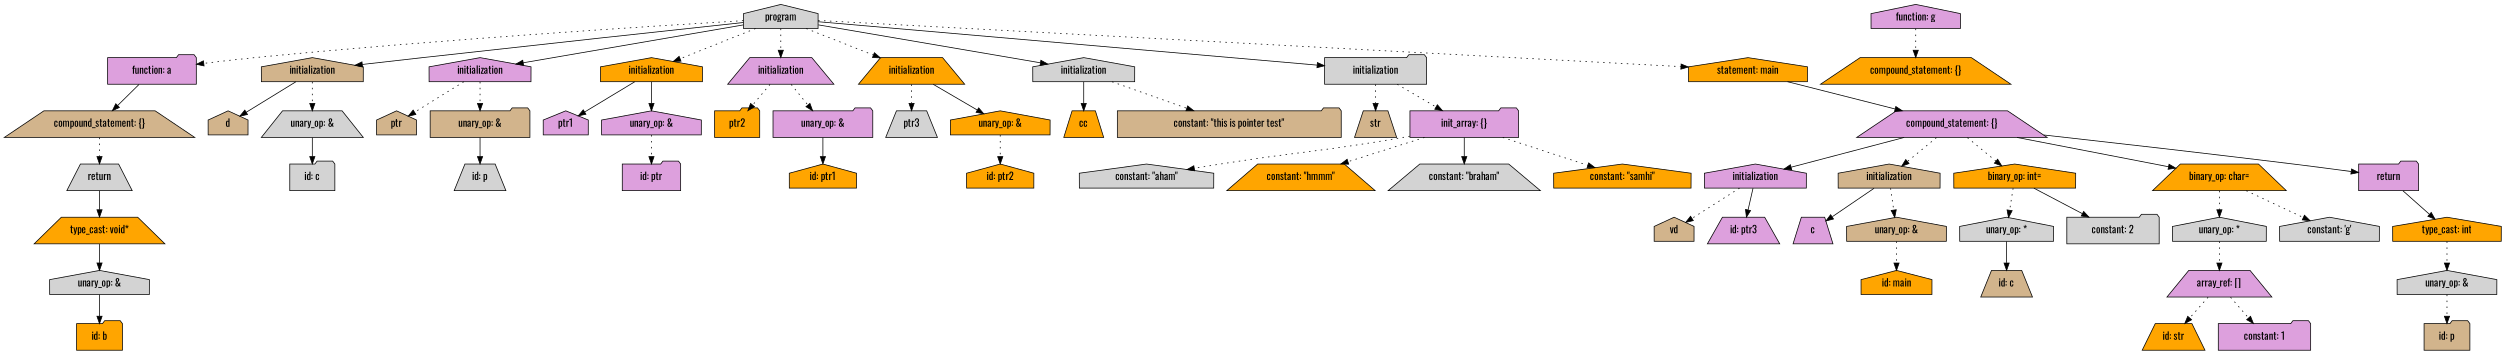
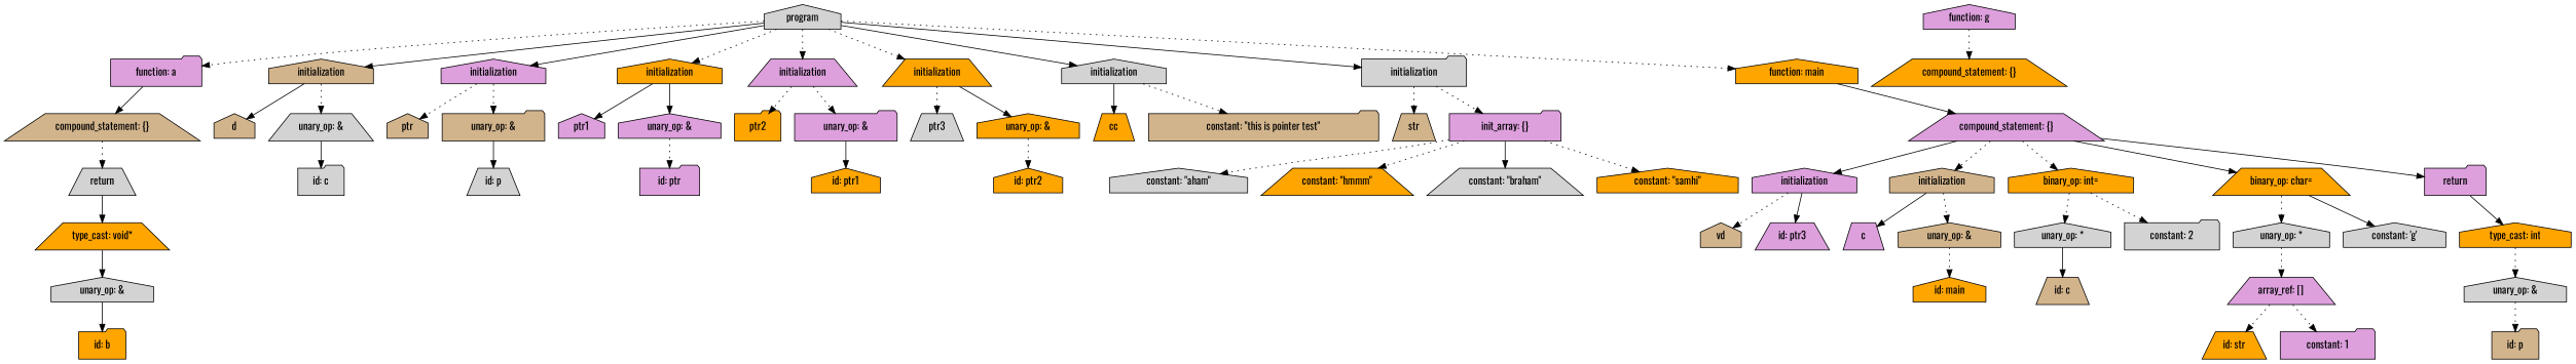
  strict digraph {
    fontname=Oswald
    node [fillcolor=orange fontname=Oswald shape=house style=filled]
    edge [fontname=Oswald style=dotted]
    n1 [fillcolor=lightgrey height=0.5 label=program width=1.4082]
    n2 [fillcolor=plum height=0.5 label="function: a" shape=folder width=1.6667]
    n3 [fillcolor=tan height=0.5 label=initialization width=1.9167]
    n4 [fillcolor=plum height=0.5 label=initialization width=1.9167]
    n5 [height=0.5 label=initialization width=1.9167]
    n6 [fillcolor=plum height=0.5 label=initialization shape=trapezium width=1.9167]
    n7 [height=0.5 label=initialization shape=trapezium width=1.9167]
    n8 [fillcolor=lightgrey height=0.5 label=initialization width=1.9167]
    n9 [fillcolor=lightgrey height=0.5 label=initialization shape=folder width=1.9167]
-   n10 [height=0.5 label="statement: main" width=2.1528]
+   n10 [height=0.5 label="function: main" width=2.1528]
    n11 [fillcolor=tan height=0.5 label="compound_statement: {}" shape=trapezium width=3.5566]
    n12 [fillcolor=tan height=0.5 label=d width=0.75]
    n13 [fillcolor=lightgrey height=0.5 label="unary_op: &" shape=trapezium width=1.8776]
    n14 [fillcolor=plum height=0.5 label="function: g" width=1.6806]
    n15 [height=0.5 label="compound_statement: {}" shape=trapezium width=3.5566]
    n16 [fillcolor=tan height=0.5 label=ptr width=0.75]
    n17 [fillcolor=tan height=0.5 label="unary_op: &" shape=folder width=1.8776]
    n18 [fillcolor=plum height=0.5 label=ptr1 width=0.84854]
    n19 [fillcolor=plum height=0.5 label="unary_op: &" width=1.8776]
    n20 [height=0.5 label=ptr2 shape=folder width=0.84854]
    n21 [fillcolor=plum height=0.5 label="unary_op: &" shape=folder width=1.8776]
    n22 [fillcolor=lightgrey height=0.5 label=ptr3 shape=trapezium width=0.84854]
    n23 [height=0.5 label="unary_op: &" width=1.8776]
    n24 [height=0.5 label=cc shape=trapezium width=0.75]
    n25 [fillcolor=tan height=0.5 label="constant: \"this is pointer test\"" shape=folder width=4.2083]
    n26 [fillcolor=tan height=0.5 label=str shape=trapezium width=0.75]
    n27 [fillcolor=plum height=0.5 label="init_array: {}" shape=folder width=2.0417]
    n28 [fillcolor=plum height=0.5 label="compound_statement: {}" shape=trapezium width=3.5566]
    n29 [fillcolor=lightgrey height=0.5 label=return shape=trapezium width=1.125]
    n30 [fillcolor=lightgrey height=0.5 label="id: c" shape=folder width=0.84854]
    n31 [fillcolor=lightgrey height=0.5 label="id: p" shape=trapezium width=0.86659]
    n32 [fillcolor=plum height=0.5 label="id: ptr" shape=folder width=1.1013]
    n33 [height=0.5 label="id: ptr1" width=1.2639]
    n34 [height=0.5 label="id: ptr2" width=1.2639]
    n35 [fillcolor=lightgrey height=0.5 label="constant: \"aham\"" width=2.5278]
    n36 [height=0.5 label="constant: \"hmmm\"" shape=trapezium width=2.7083]
    n37 [fillcolor=lightgrey height=0.5 label="constant: \"braham\"" shape=trapezium width=2.7984]
    n38 [height=0.5 label="constant: \"samhi\"" width=2.5833]
    n39 [fillcolor=plum height=0.5 label=initialization width=1.9167]
    n40 [fillcolor=tan height=0.5 label=initialization width=1.9167]
    n41 [height=0.5 label="binary_op: int=" width=2.2929]
    n42 [height=0.5 label="binary_op: char=" shape=trapezium width=2.5139]
    n43 [fillcolor=plum height=0.5 label=return shape=folder width=1.125]
    n44 [height=0.5 label="type_cast: void*" shape=trapezium width=2.3472]
    n45 [fillcolor=tan height=0.5 label=vd width=0.75]
    n46 [fillcolor=plum height=0.5 label="id: ptr3" shape=trapezium width=1.2639]
    n47 [fillcolor=plum height=0.5 label=c shape=trapezium width=0.75]
    n48 [fillcolor=tan height=0.5 label="unary_op: &" width=1.8776]
    n49 [fillcolor=lightgrey height=0.5 label="unary_op: *" width=1.7693]
    n50 [fillcolor=lightgrey height=0.5 label="constant: 2" shape=folder width=1.7361]
    n51 [fillcolor=lightgrey height=0.5 label="unary_op: *" width=1.7693]
    n52 [fillcolor=lightgrey height=0.5 label="constant: 'g'" width=1.8776]
    n53 [height=0.5 label="type_cast: int" width=2.0417]
    n54 [fillcolor=lightgrey height=0.5 label="unary_op: &" width=1.8776]
    n55 [height=0.5 label="id: main" width=1.336]
    n56 [fillcolor=tan height=0.5 label="id: c" shape=trapezium width=0.84854]
    n57 [fillcolor=plum height=0.5 label="array_ref: []" shape=trapezium width=1.8234]
    n58 [fillcolor=lightgrey height=0.5 label="unary_op: &" width=1.8776]
    n59 [height=0.5 label="id: b" shape=folder width=0.86659]
    n60 [height=0.5 label="id: str" shape=trapezium width=1.0694]
    n61 [fillcolor=plum height=0.5 label="constant: 1" shape=folder width=1.7361]
    n62 [fillcolor=tan height=0.5 label="id: p" shape=folder width=0.86659]
    n1 -> n2
    n1 -> n3 [style=solid]
    n1 -> n4 [style=solid]
    n1 -> n5
    n1 -> n6
    n1 -> n7
    n1 -> n8 [style=solid]
    n1 -> n9 [style=solid]
    n1 -> n10
    n2 -> n11 [style=solid]
    n3 -> n12 [style=solid]
    n3 -> n13
    n4 -> n16
    n4 -> n17
    n5 -> n18 [style=solid]
    n5 -> n19 [style=solid]
    n6 -> n20
    n6 -> n21
    n7 -> n22
    n7 -> n23 [style=solid]
    n8 -> n24 [style=solid]
    n8 -> n25
    n9 -> n26
    n9 -> n27
    n10 -> n28 [style=solid]
    n11 -> n29
    n13 -> n30 [style=solid]
    n14 -> n15
    n17 -> n31 [style=solid]
    n19 -> n32
    n21 -> n33 [style=solid]
    n23 -> n34
    n27 -> n35
    n27 -> n36
    n27 -> n37 [style=solid]
    n27 -> n38
    n28 -> n39 [style=solid]
    n28 -> n40
    n28 -> n41
    n28 -> n42 [style=solid]
    n28 -> n43 [style=solid]
    n29 -> n44 [style=solid]
    n39 -> n45
    n39 -> n46 [style=solid]
    n40 -> n47 [style=solid]
    n40 -> n48
    n41 -> n49
-   n41 -> n50 [style=solid]
+   n41 -> n50
    n42 -> n51
-   n42 -> n52
+   n42 -> n52 [style=solid]
    n43 -> n53 [style=solid]
    n44 -> n54 [style=solid]
    n48 -> n55
    n49 -> n56 [style=solid]
    n51 -> n57
    n53 -> n58
    n54 -> n59 [style=solid]
    n57 -> n60
    n57 -> n61
    n58 -> n62
  }
